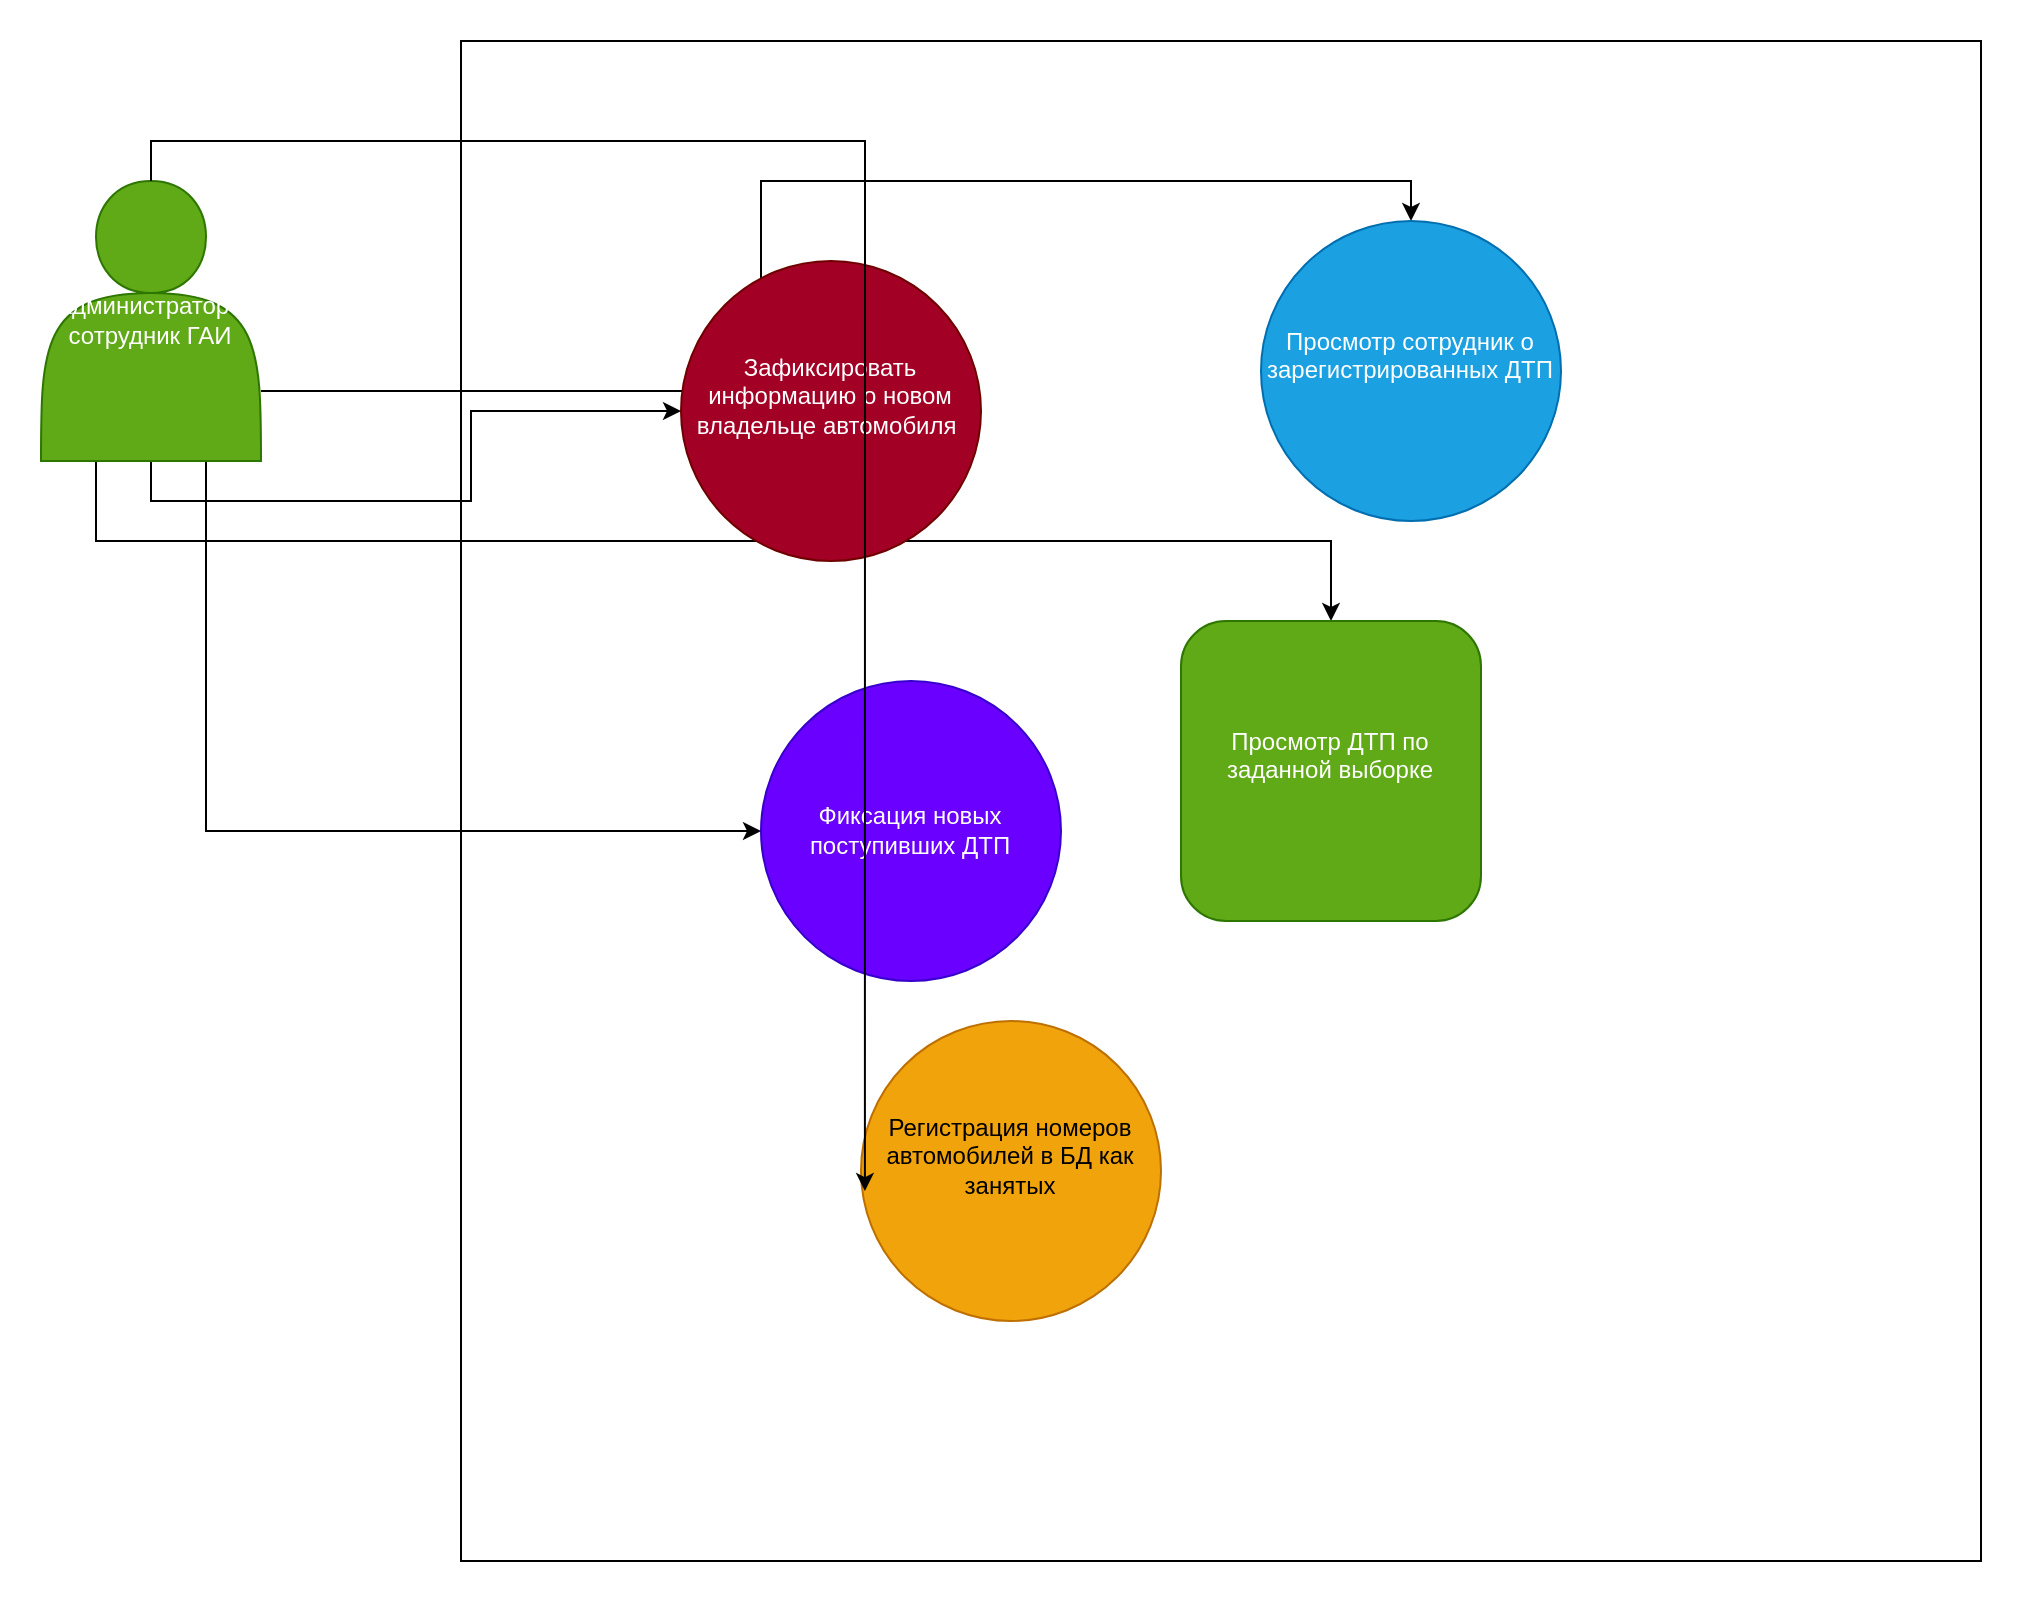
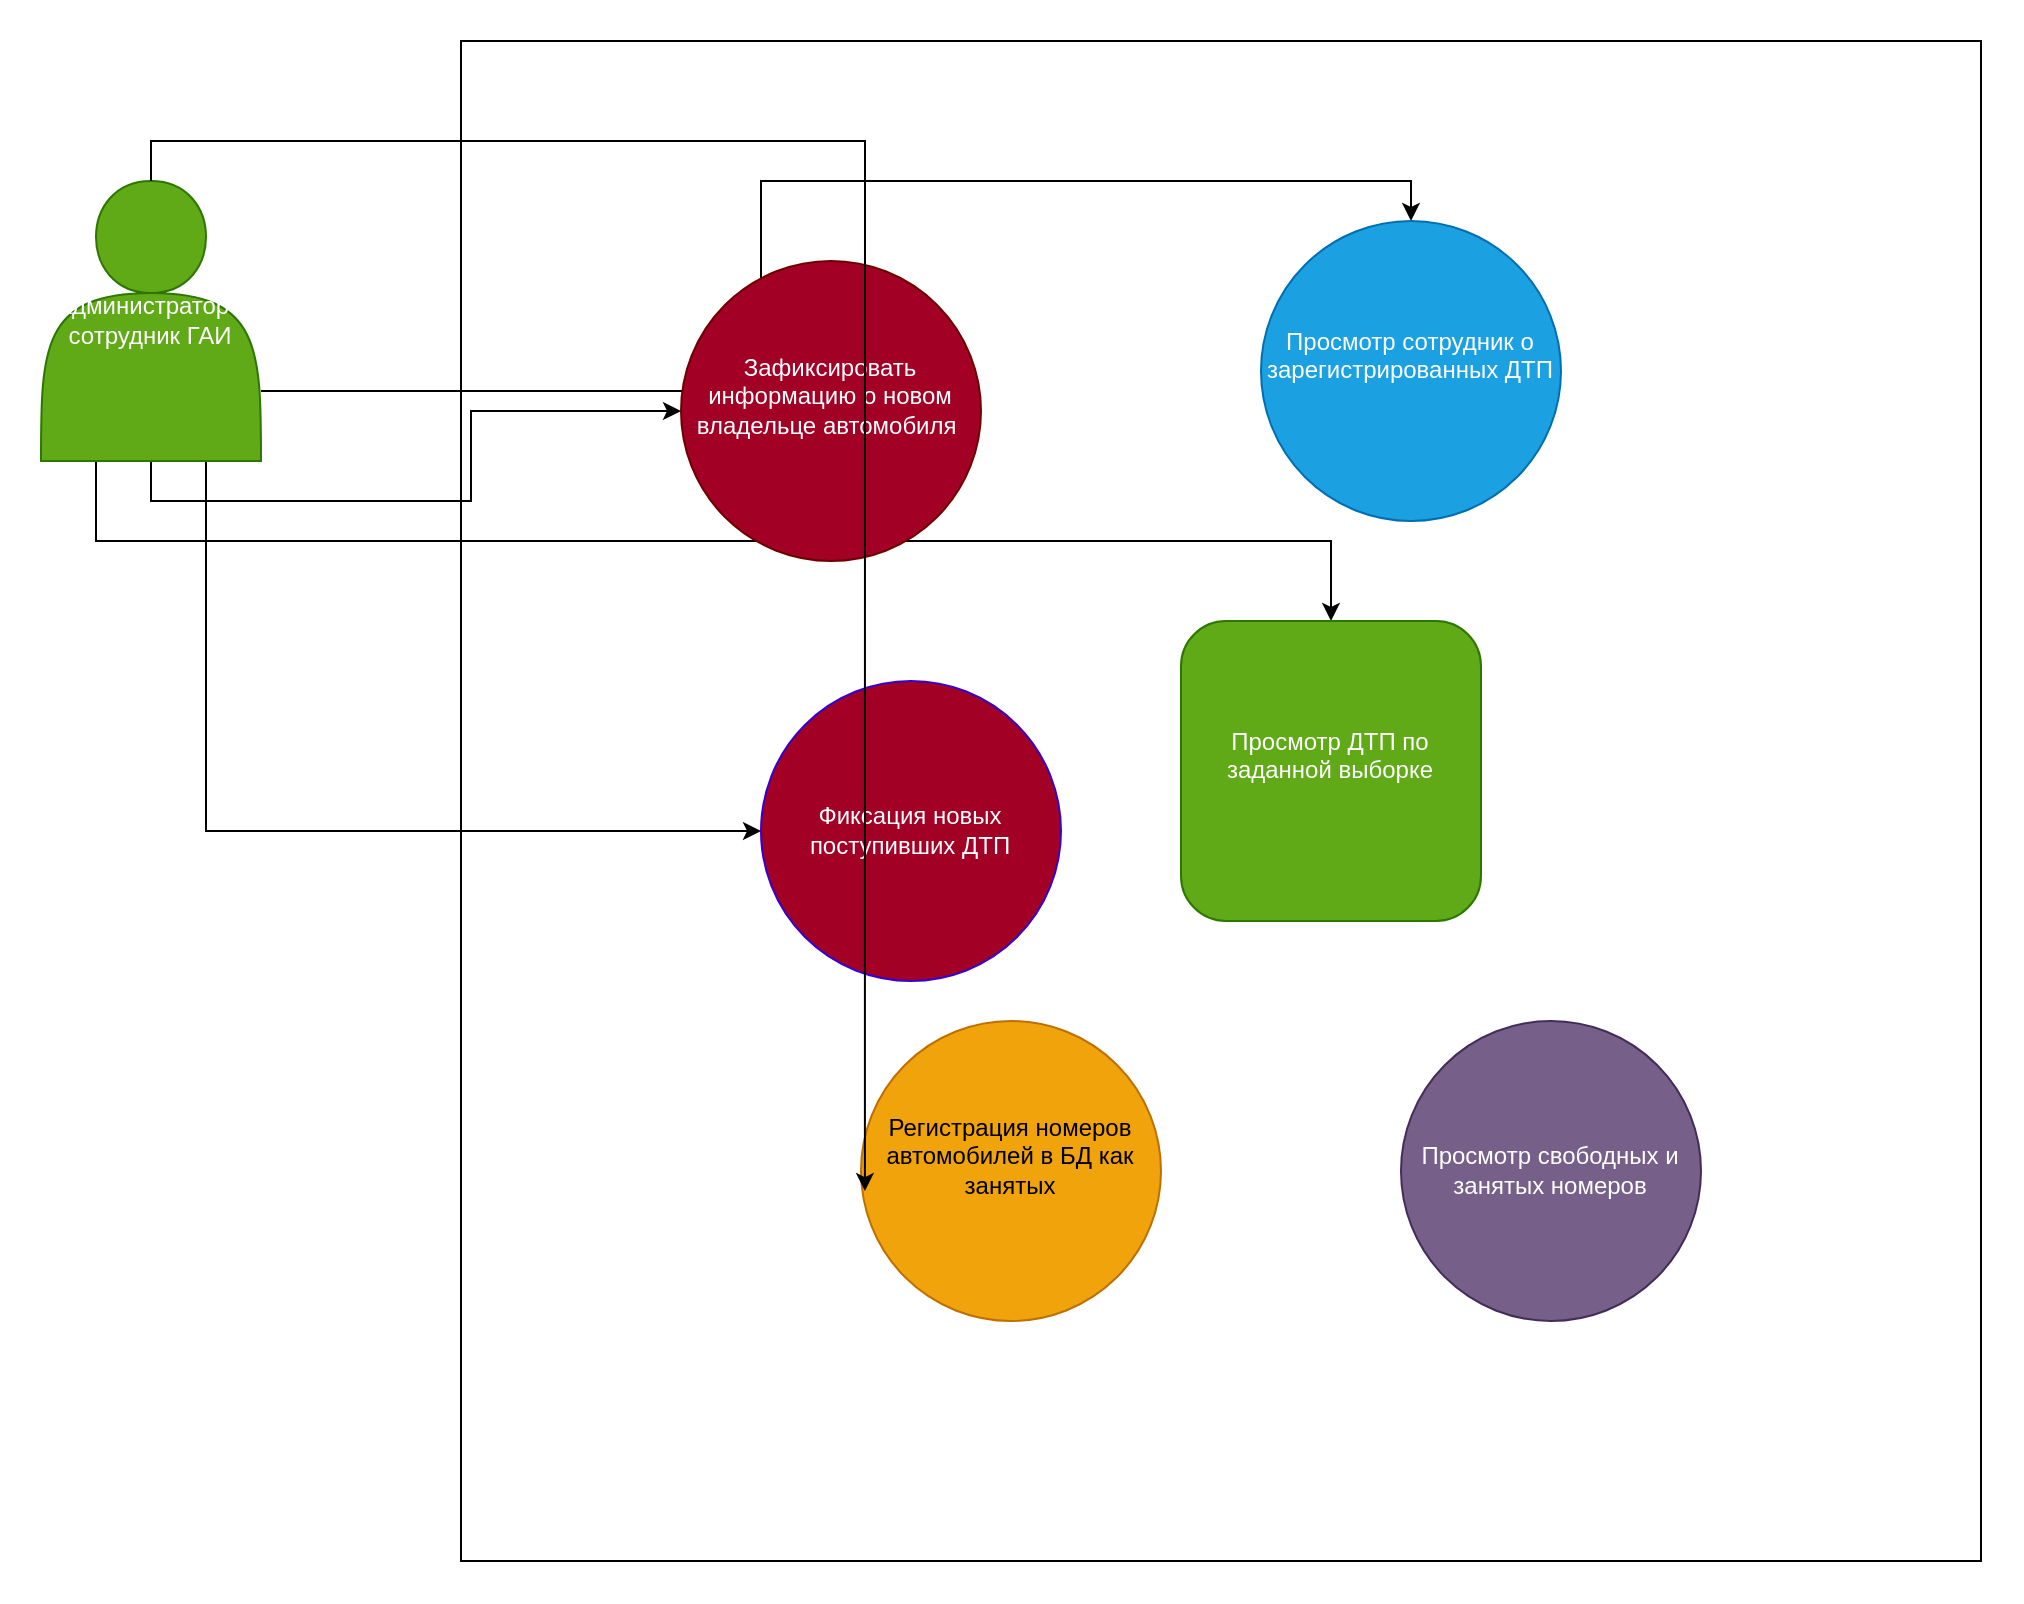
  <mxCell id="0" />
  <mxCell id="1" parent="0" />
  <mxCell id="2" value="" style="whiteSpace=wrap;html=1;aspect=fixed;" vertex="1" parent="1"><mxGeometry x="230" y="20" width="760" height="760" as="geometry" /></mxCell>
  <mxCell id="3" style="edgeStyle=orthogonalEdgeStyle;rounded=0;orthogonalLoop=1;jettySize=auto;html=1;exitX=0.75;exitY=1;exitDx=0;exitDy=0;entryX=0;entryY=0.5;entryDx=0;entryDy=0;" edge="1" parent="1" source="7" target="10"><mxGeometry relative="1" as="geometry" /></mxCell>
  <mxCell id="4" style="edgeStyle=orthogonalEdgeStyle;rounded=0;orthogonalLoop=1;jettySize=auto;html=1;exitX=0.5;exitY=1;exitDx=0;exitDy=0;entryX=0;entryY=0.5;entryDx=0;entryDy=0;" edge="1" parent="1" source="7" target="8"><mxGeometry relative="1" as="geometry" /></mxCell>
  <mxCell id="5" style="edgeStyle=orthogonalEdgeStyle;rounded=0;orthogonalLoop=1;jettySize=auto;html=1;exitX=1;exitY=0.75;exitDx=0;exitDy=0;entryX=0.5;entryY=0;entryDx=0;entryDy=0;" edge="1" parent="1" source="7" target="9"><mxGeometry relative="1" as="geometry" /></mxCell>
  <mxCell id="6" style="edgeStyle=orthogonalEdgeStyle;rounded=0;orthogonalLoop=1;jettySize=auto;html=1;exitX=0.25;exitY=1;exitDx=0;exitDy=0;" edge="1" parent="1" source="7" target="11"><mxGeometry relative="1" as="geometry" /></mxCell>
  <mxCell id="7" value="Администратор - сотрудник ГАИ" style="shape=actor;whiteSpace=wrap;html=1;fillColor=#60a917;fontColor=#ffffff;strokeColor=#2D7600;" vertex="1" parent="1"><mxGeometry x="20" y="90" width="110" height="140" as="geometry" /></mxCell>
  <mxCell id="8" value="Зафиксировать информацию о новом владельце автомобиля&amp;nbsp;&lt;div&gt;&lt;br&gt;&lt;/div&gt;" style="ellipse;whiteSpace=wrap;html=1;aspect=fixed;fillColor=#a20025;fontColor=#ffffff;strokeColor=#6F0000;" vertex="1" parent="1"><mxGeometry x="340" y="130" width="150" height="150" as="geometry" /></mxCell>
  <mxCell id="9" value="&lt;div&gt;Просмотр сотрудник о зарегистрированных ДТП&lt;/div&gt;&lt;div&gt;&lt;br&gt;&lt;/div&gt;" style="ellipse;whiteSpace=wrap;html=1;aspect=fixed;fillColor=#1ba1e2;fontColor=#ffffff;strokeColor=#006EAF;" vertex="1" parent="1"><mxGeometry x="630" y="110" width="150" height="150" as="geometry" /></mxCell>
- <mxCell id="10" value="Фиксация новых поступивших ДТП" style="ellipse;whiteSpace=wrap;html=1;aspect=fixed;fillColor=#6a00ff;fontColor=#ffffff;strokeColor=#3700CC;" vertex="1" parent="1"><mxGeometry x="380" y="340" width="150" height="150" as="geometry" /></mxCell>
+ <mxCell id="10" value="Фиксация новых поступивших ДТП" style="ellipse;whiteSpace=wrap;html=1;aspect=fixed;fillColor=#a20025;fontColor=#ffffff;strokeColor=#3700CC;" vertex="1" parent="1"><mxGeometry x="380" y="340" width="150" height="150" as="geometry" /></mxCell>
  <mxCell id="11" value="Просмотр ДТП по заданной выборке&lt;div&gt;&lt;br&gt;&lt;/div&gt;" style="whiteSpace=wrap;html=1;aspect=fixed;fillColor=#60a917;fontColor=#ffffff;strokeColor=#2D7600;rounded=1;" vertex="1" parent="1"><mxGeometry x="590" y="310" width="150" height="150" as="geometry" /></mxCell>
  <mxCell id="12" value="Регистрация номеров автомобилей в БД как занятых&lt;div&gt;&lt;br&gt;&lt;/div&gt;" style="ellipse;whiteSpace=wrap;html=1;aspect=fixed;fillColor=#f0a30a;fontColor=#000000;strokeColor=#BD7000;" vertex="1" parent="1"><mxGeometry x="430" y="510" width="150" height="150" as="geometry" /></mxCell>
+ <mxCell id="13" value="&lt;div&gt;Просмотр свободных и занятых номеров&lt;/div&gt;" style="ellipse;whiteSpace=wrap;html=1;aspect=fixed;fillColor=#76608a;fontColor=#ffffff;strokeColor=#432D57;" vertex="1" parent="1"><mxGeometry x="700" y="510" width="150" height="150" as="geometry" /></mxCell>
  <mxCell id="14" style="edgeStyle=orthogonalEdgeStyle;rounded=0;orthogonalLoop=1;jettySize=auto;html=1;exitX=0.5;exitY=0;exitDx=0;exitDy=0;entryX=0.013;entryY=0.567;entryDx=0;entryDy=0;entryPerimeter=0;" edge="1" parent="1" source="7" target="12"><mxGeometry relative="1" as="geometry" /></mxCell>
